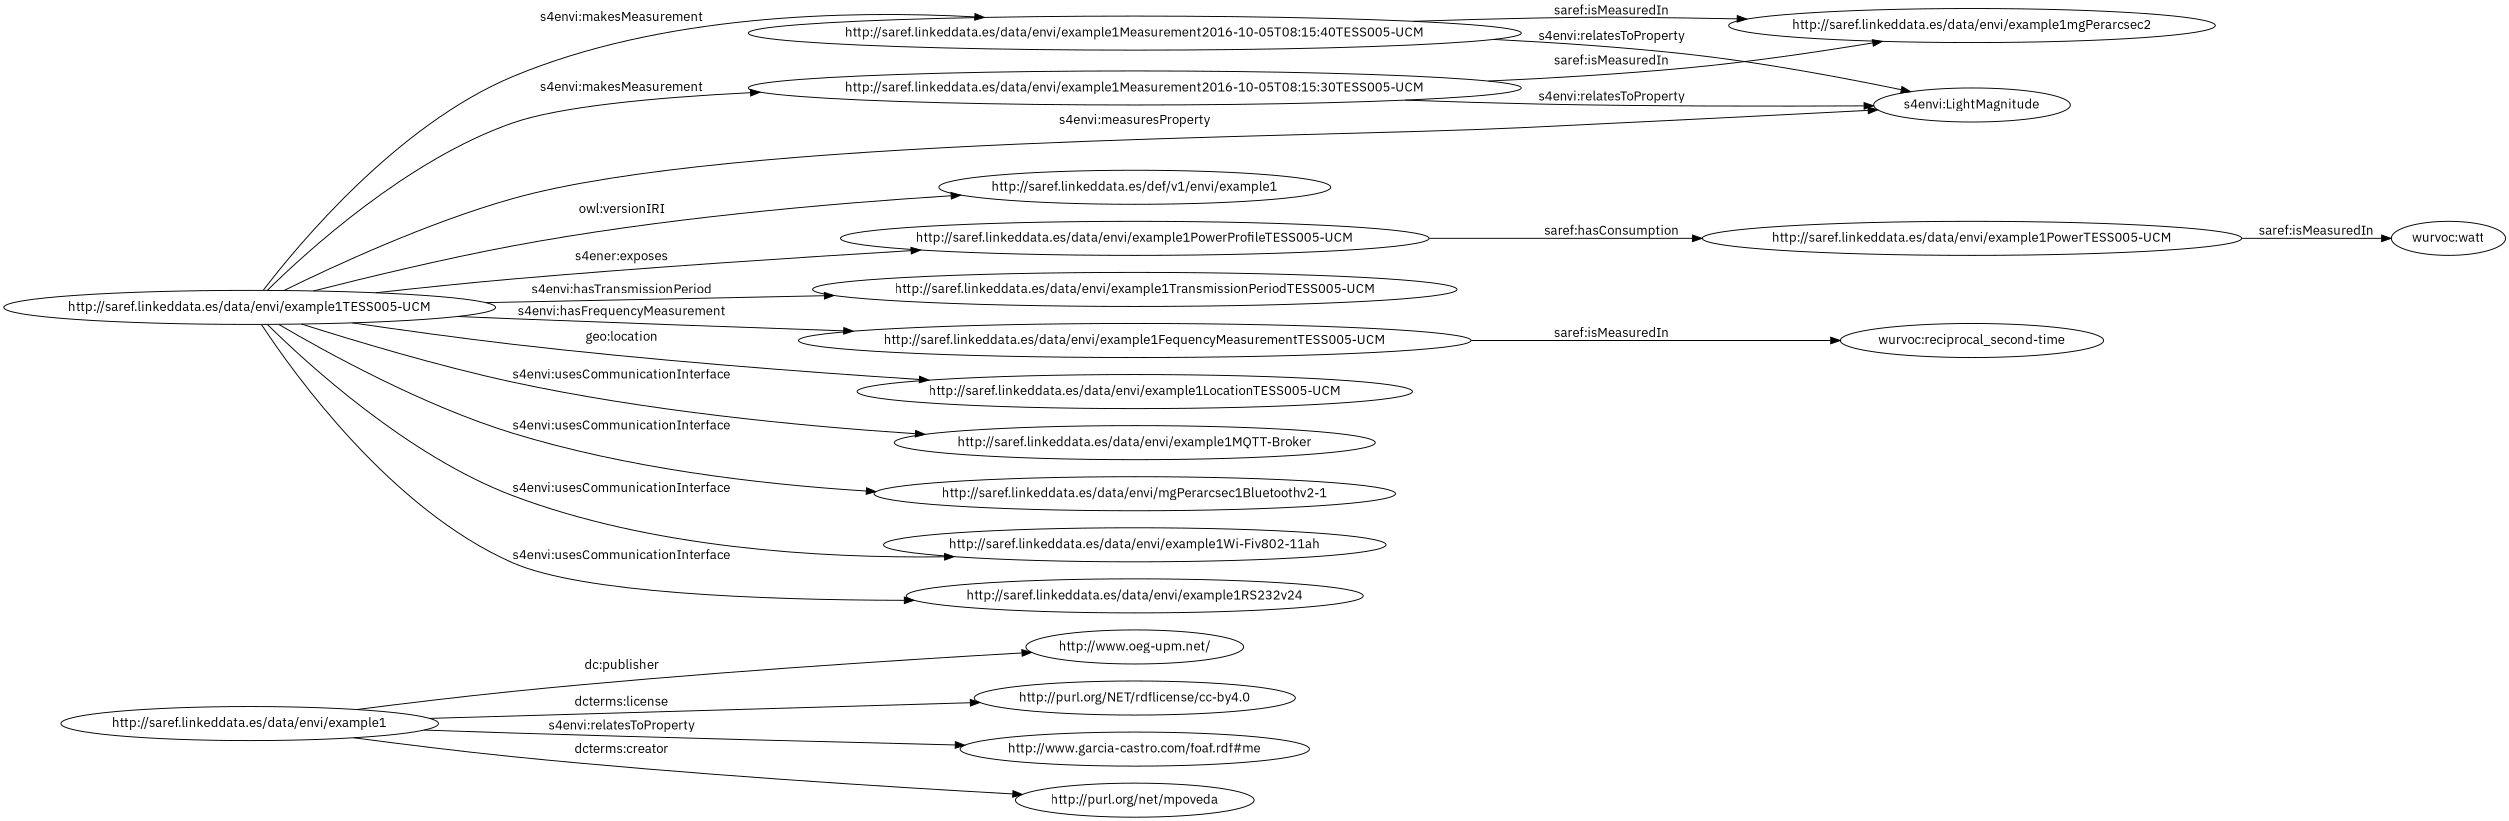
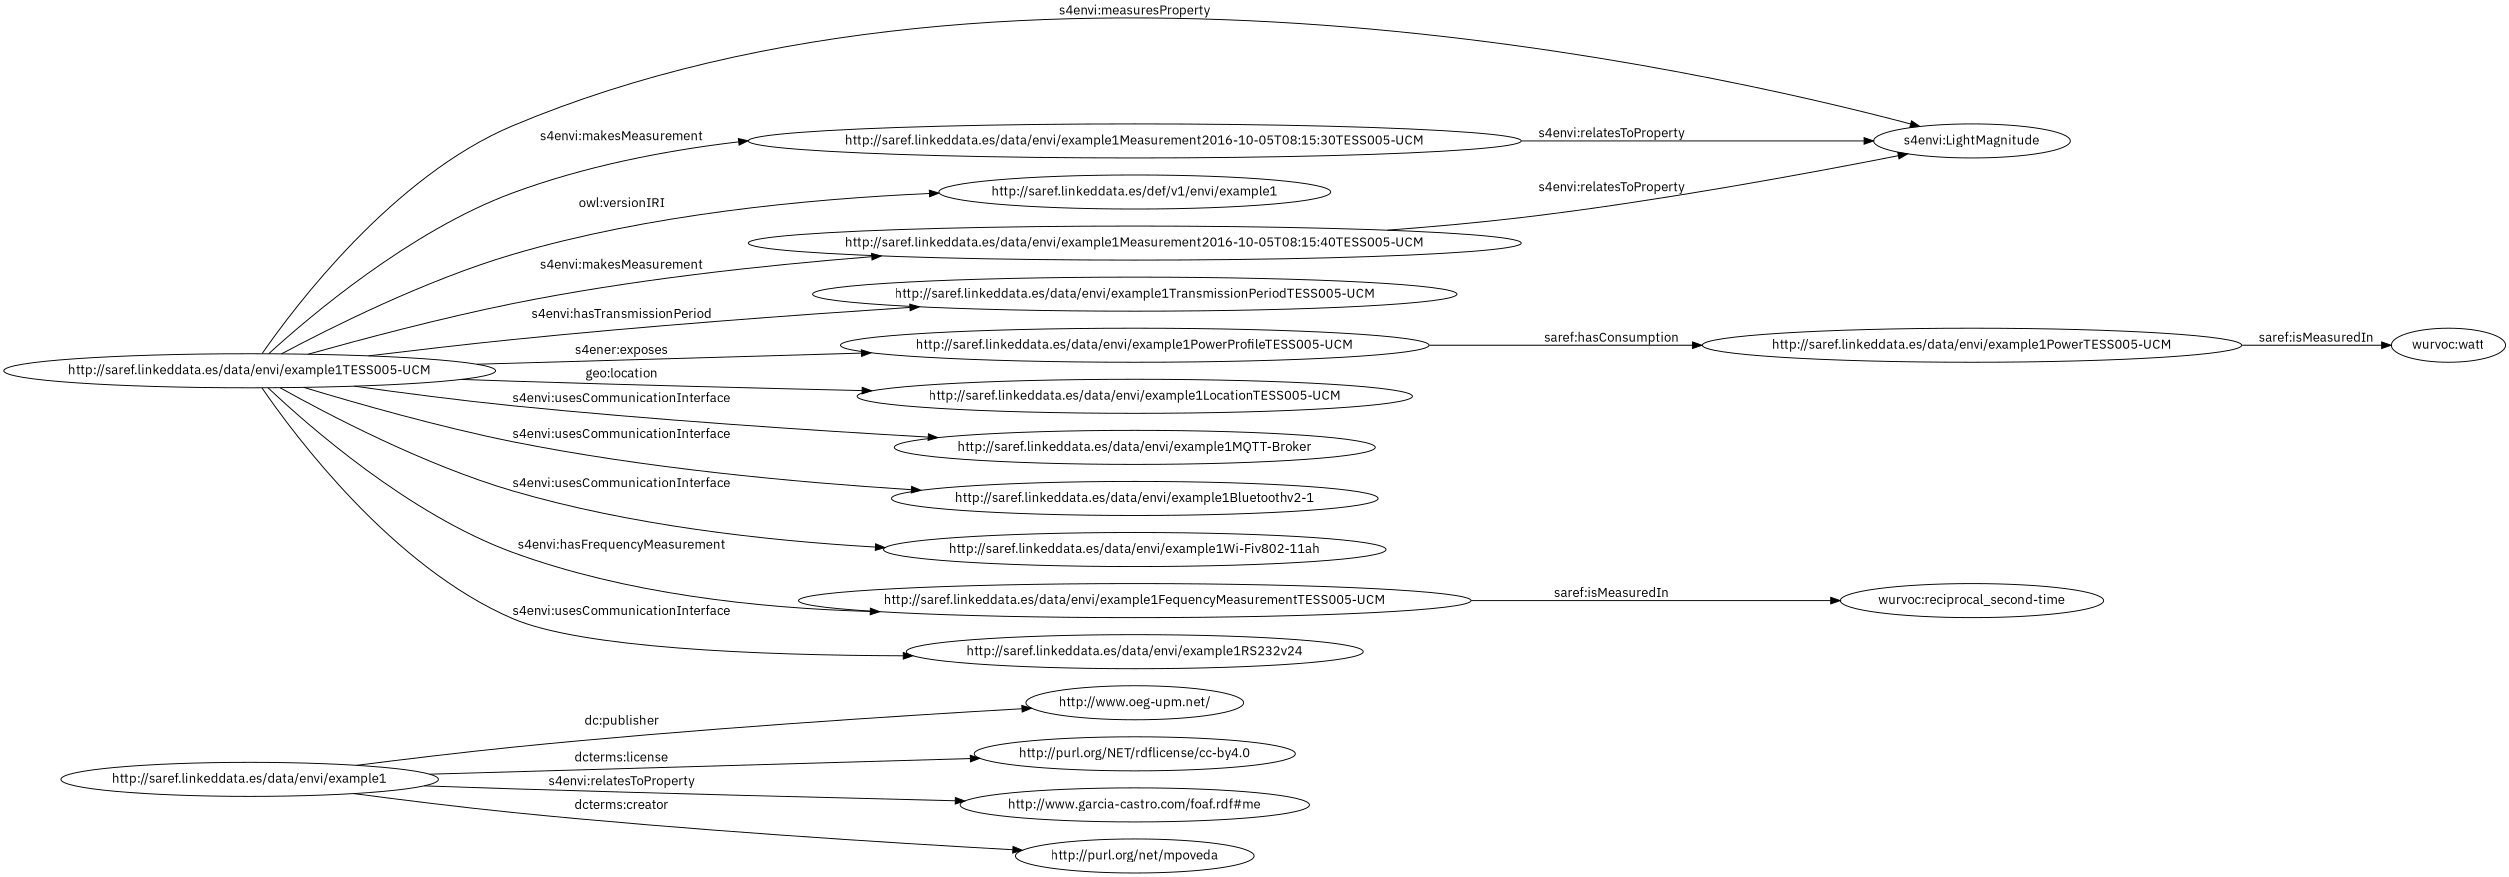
  digraph {
    fontname="IBM Plex Sans"
    rankdir=LR
    node [fontname="IBM Plex Sans"]
    edge [fontname="IBM Plex Sans"]
    "http://saref.linkeddata.es/data/envi/example1"
    "http://www.oeg-upm.net/"
    "http://purl.org/NET/rdflicense/cc-by4.0"
    "http://www.garcia-castro.com/foaf.rdf#me"
    "http://purl.org/net/mpoveda"
    "http://saref.linkeddata.es/data/envi/example1Measurement2016-10-05T08:15:40TESS005-UCM"
-   "http://saref.linkeddata.es/data/envi/example1mgPerarcsec2"
    "s4envi:LightMagnitude"
    "http://saref.linkeddata.es/data/envi/example1TESS005-UCM"
    "http://saref.linkeddata.es/def/v1/envi/example1"
    "http://saref.linkeddata.es/data/envi/example1PowerProfileTESS005-UCM"
    "http://saref.linkeddata.es/data/envi/example1TransmissionPeriodTESS005-UCM"
    "http://saref.linkeddata.es/data/envi/example1FequencyMeasurementTESS005-UCM"
    "http://saref.linkeddata.es/data/envi/example1LocationTESS005-UCM"
    "http://saref.linkeddata.es/data/envi/example1MQTT-Broker"
-   "http://saref.linkeddata.es/data/envi/example1Bluetoothv2-1" [label="http://saref.linkeddata.es/data/envi/mgPerarcsec1Bluetoothv2-1"]
+   "http://saref.linkeddata.es/data/envi/example1Bluetoothv2-1"
    "http://saref.linkeddata.es/data/envi/example1Wi-Fiv802-11ah"
    "http://saref.linkeddata.es/data/envi/example1Measurement2016-10-05T08:15:30TESS005-UCM"
    "http://saref.linkeddata.es/data/envi/example1RS232v24"
    "http://saref.linkeddata.es/data/envi/example1PowerTESS005-UCM"
    "wurvoc:reciprocal_second-time"
    "wurvoc:watt"
    "http://saref.linkeddata.es/data/envi/example1" -> "http://www.oeg-upm.net/" [label="dc:publisher"]
    "http://saref.linkeddata.es/data/envi/example1" -> "http://purl.org/NET/rdflicense/cc-by4.0" [label="dcterms:license"]
    "http://saref.linkeddata.es/data/envi/example1" -> "http://www.garcia-castro.com/foaf.rdf#me" [label="s4envi:relatesToProperty"]
    "http://saref.linkeddata.es/data/envi/example1" -> "http://purl.org/net/mpoveda" [label="dcterms:creator"]
-   "http://saref.linkeddata.es/data/envi/example1Measurement2016-10-05T08:15:40TESS005-UCM" -> "http://saref.linkeddata.es/data/envi/example1mgPerarcsec2" [label="saref:isMeasuredIn"]
    "http://saref.linkeddata.es/data/envi/example1Measurement2016-10-05T08:15:40TESS005-UCM" -> "s4envi:LightMagnitude" [label="s4envi:relatesToProperty"]
    "http://saref.linkeddata.es/data/envi/example1TESS005-UCM" -> "http://saref.linkeddata.es/data/envi/example1Measurement2016-10-05T08:15:40TESS005-UCM" [label="s4envi:makesMeasurement"]
    "http://saref.linkeddata.es/data/envi/example1TESS005-UCM" -> "s4envi:LightMagnitude" [label="s4envi:measuresProperty"]
    "http://saref.linkeddata.es/data/envi/example1TESS005-UCM" -> "http://saref.linkeddata.es/def/v1/envi/example1" [label="owl:versionIRI"]
    "http://saref.linkeddata.es/data/envi/example1TESS005-UCM" -> "http://saref.linkeddata.es/data/envi/example1PowerProfileTESS005-UCM" [label="s4ener:exposes"]
    "http://saref.linkeddata.es/data/envi/example1TESS005-UCM" -> "http://saref.linkeddata.es/data/envi/example1TransmissionPeriodTESS005-UCM" [label="s4envi:hasTransmissionPeriod"]
    "http://saref.linkeddata.es/data/envi/example1TESS005-UCM" -> "http://saref.linkeddata.es/data/envi/example1FequencyMeasurementTESS005-UCM" [label="s4envi:hasFrequencyMeasurement"]
    "http://saref.linkeddata.es/data/envi/example1TESS005-UCM" -> "http://saref.linkeddata.es/data/envi/example1LocationTESS005-UCM" [label="geo:location"]
    "http://saref.linkeddata.es/data/envi/example1TESS005-UCM" -> "http://saref.linkeddata.es/data/envi/example1MQTT-Broker" [label="s4envi:usesCommunicationInterface"]
    "http://saref.linkeddata.es/data/envi/example1TESS005-UCM" -> "http://saref.linkeddata.es/data/envi/example1Bluetoothv2-1" [label="s4envi:usesCommunicationInterface"]
    "http://saref.linkeddata.es/data/envi/example1TESS005-UCM" -> "http://saref.linkeddata.es/data/envi/example1Wi-Fiv802-11ah" [label="s4envi:usesCommunicationInterface"]
    "http://saref.linkeddata.es/data/envi/example1TESS005-UCM" -> "http://saref.linkeddata.es/data/envi/example1Measurement2016-10-05T08:15:30TESS005-UCM" [label="s4envi:makesMeasurement"]
    "http://saref.linkeddata.es/data/envi/example1TESS005-UCM" -> "http://saref.linkeddata.es/data/envi/example1RS232v24" [label="s4envi:usesCommunicationInterface"]
    "http://saref.linkeddata.es/data/envi/example1PowerProfileTESS005-UCM" -> "http://saref.linkeddata.es/data/envi/example1PowerTESS005-UCM" [label="saref:hasConsumption"]
    "http://saref.linkeddata.es/data/envi/example1FequencyMeasurementTESS005-UCM" -> "wurvoc:reciprocal_second-time" [label="saref:isMeasuredIn"]
-   "http://saref.linkeddata.es/data/envi/example1Measurement2016-10-05T08:15:30TESS005-UCM" -> "http://saref.linkeddata.es/data/envi/example1mgPerarcsec2" [label="saref:isMeasuredIn"]
    "http://saref.linkeddata.es/data/envi/example1Measurement2016-10-05T08:15:30TESS005-UCM" -> "s4envi:LightMagnitude" [label="s4envi:relatesToProperty"]
    "http://saref.linkeddata.es/data/envi/example1PowerTESS005-UCM" -> "wurvoc:watt" [label="saref:isMeasuredIn"]
  }
